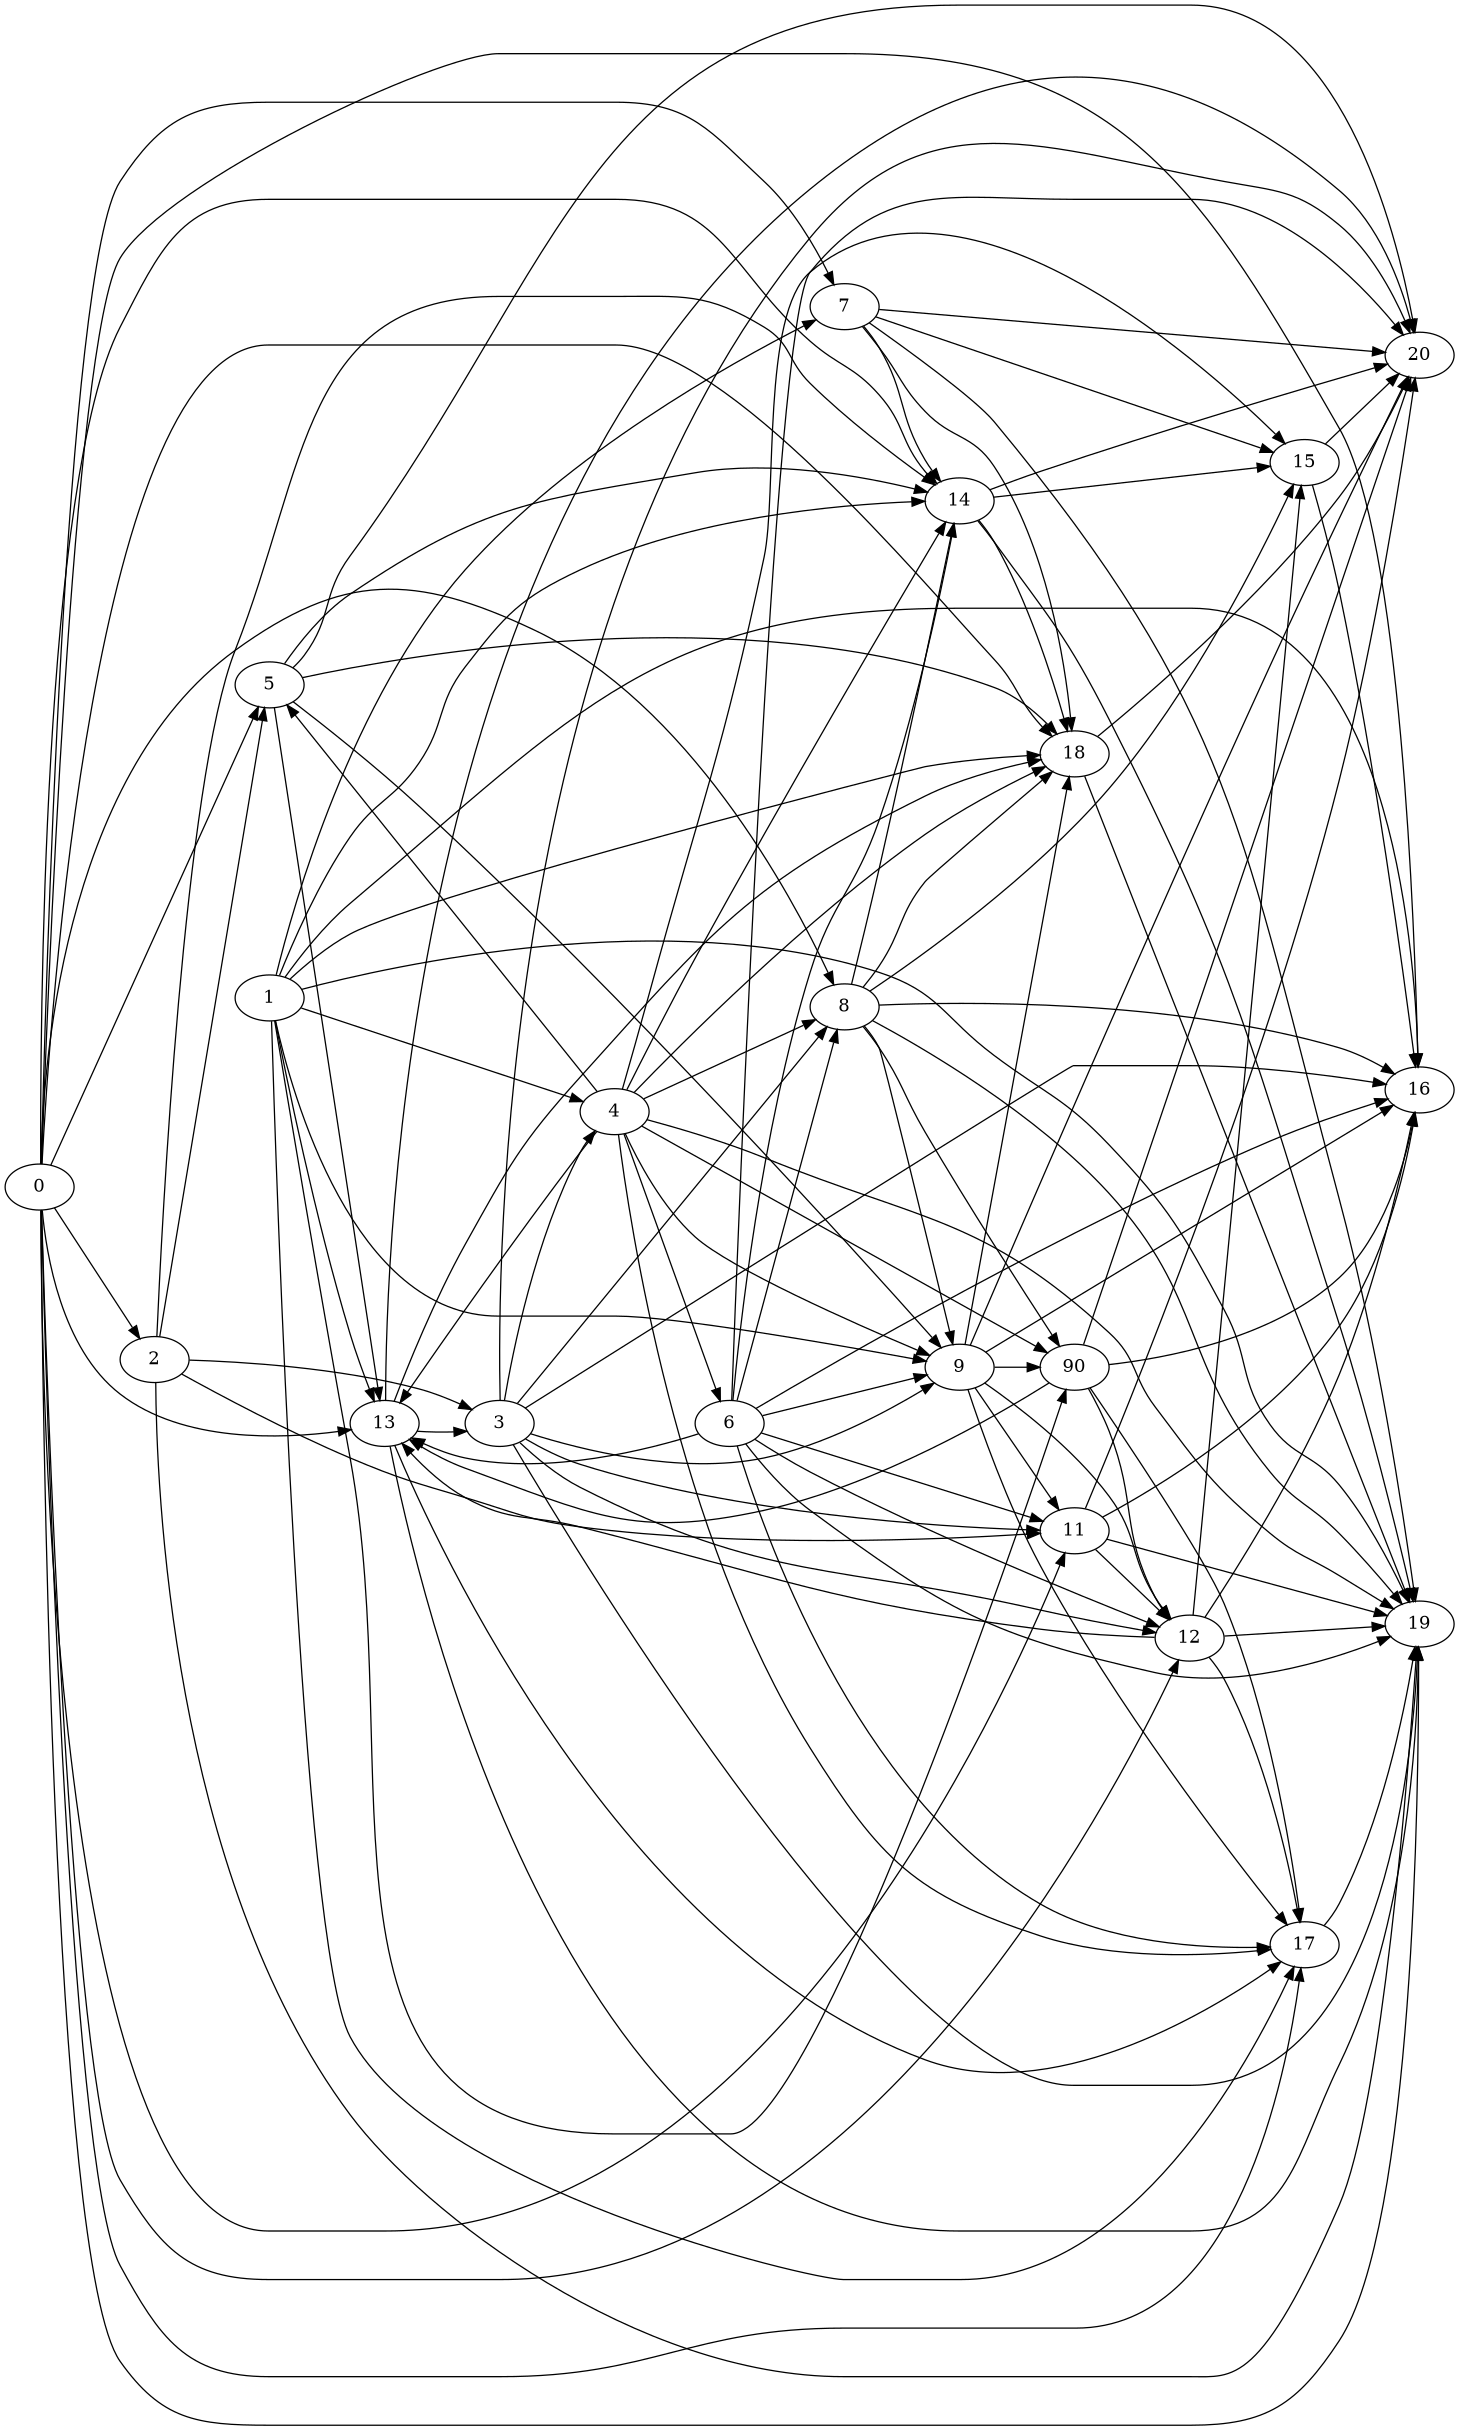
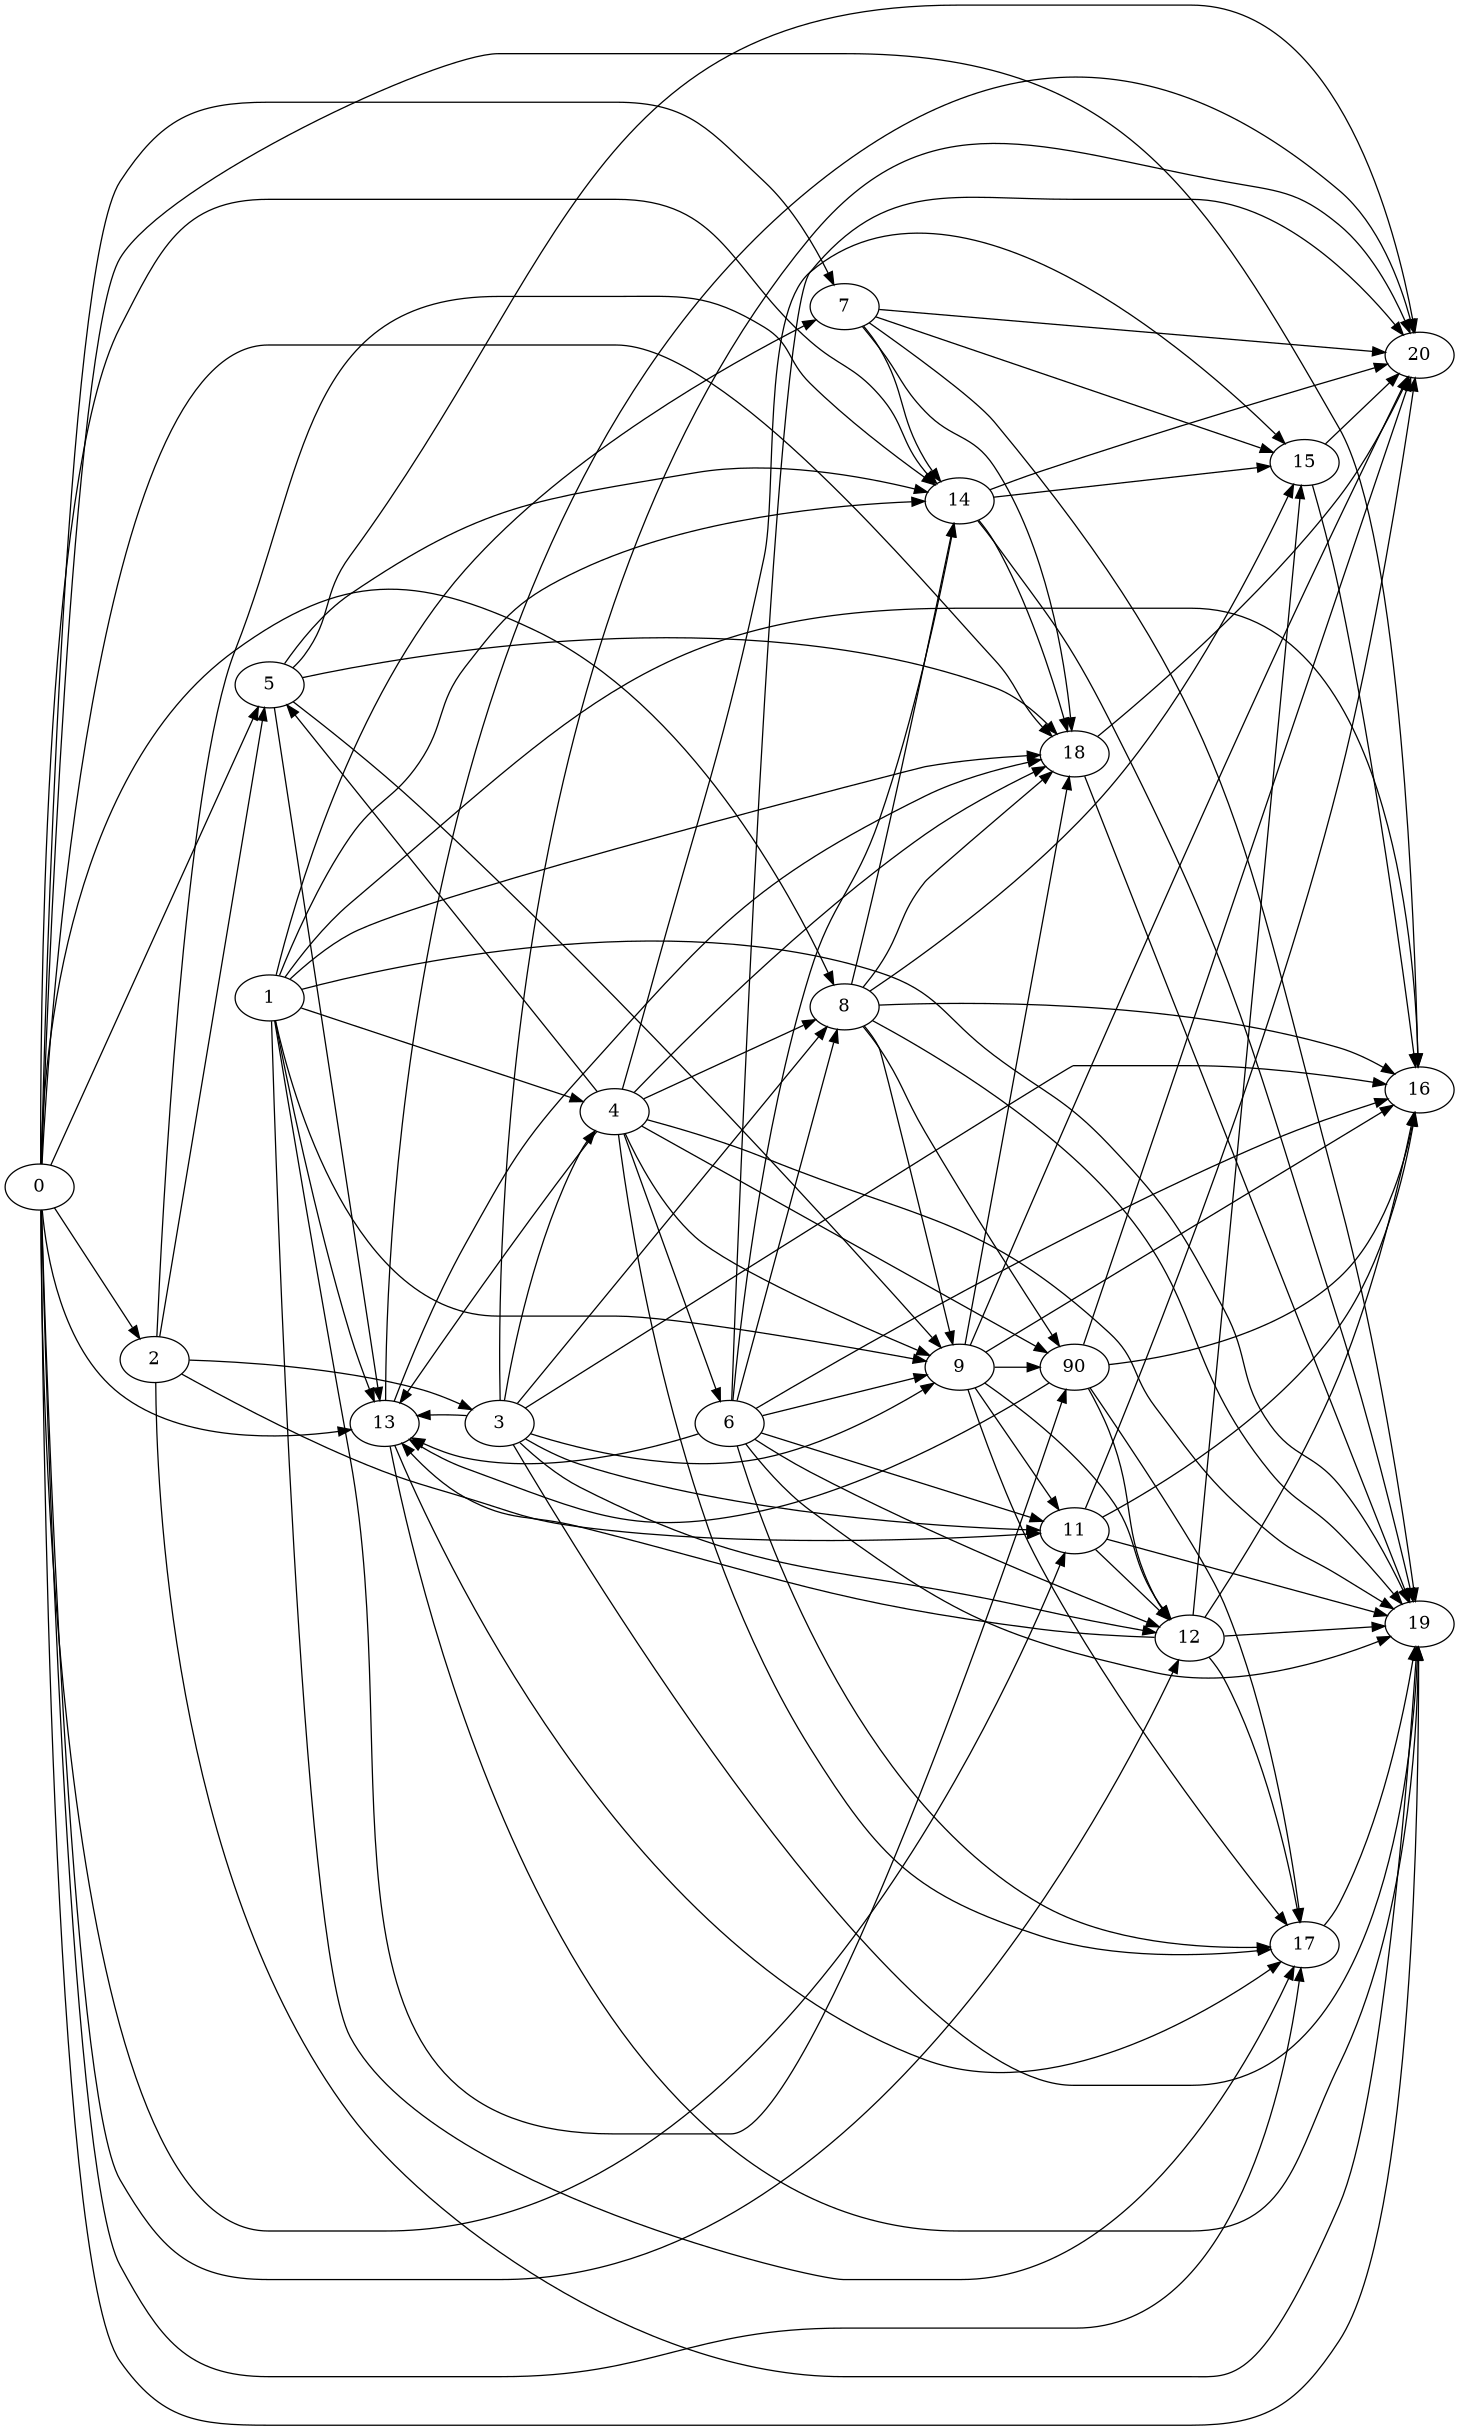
  digraph {
    rankdir=LR
    node [Weight=336]
    edge [Weight=5]
    0 [Weight=144]
    2 [Weight=433]
    5
    8 [Weight=433]
    11 [Weight=433]
    12 [Weight=288]
    13 [Weight=481]
    7 [Weight=192]
    14
    17 [Weight=481]
    18 [Weight=384]
    19 [Weight=384]
    16 [Weight=288]
    3 [Weight=96]
    9
    20 [Weight=96]
    n17 [Weight=384 label=90]
    15 [Weight=192]
    4
    1 [Weight=240]
    6 [Weight=384]
    0 -> 2 [Weight=8]
    0 -> 5
    0 -> 8 [Weight=2]
    0 -> 11 [Weight=7]
    0 -> 12
    0 -> 13 [Weight=3]
    0 -> 7 [Weight=2]
    0 -> 14 [Weight=9]
    0 -> 17 [Weight=2]
    0 -> 18 [Weight=6]
    0 -> 19 [Weight=10]
    0 -> 16 [Weight=10]
    2 -> 5 [Weight=6]
    2 -> 11
    2 -> 14 [Weight=2]
    2 -> 19 [Weight=7]
    2 -> 3 [Weight=3]
    5 -> 13 [Weight=4]
    5 -> 14 [Weight=9]
    5 -> 18 [Weight=4]
    5 -> 9 [Weight=8]
    5 -> 20 [Weight=9]
    8 -> 14 [Weight=10]
    8 -> 18 [Weight=10]
    8 -> 19 [Weight=3]
    8 -> 16 [Weight=8]
    8 -> 9 [Weight=7]
    8 -> n17 [Weight=9]
    8 -> 15
    11 -> 12 [Weight=10]
    11 -> 19 [Weight=9]
    11 -> 16 [Weight=4]
    11 -> 20 [Weight=6]
    12 -> 13 [Weight=2]
    12 -> 17 [Weight=2]
    12 -> 19 [Weight=9]
    12 -> 16 [Weight=2]
    12 -> 15 [Weight=3]
    13 -> 17 [Weight=8]
    13 -> 18
    13 -> 19 [Weight=8]
    13 -> 20 [Weight=8]
    7 -> 14 [Weight=3]
    7 -> 18 [Weight=4]
    7 -> 19 [Weight=3]
    7 -> 20 [Weight=10]
    7 -> 15 [Weight=2]
    14 -> 18 [Weight=2]
    14 -> 19 [Weight=4]
    14 -> 20 [Weight=6]
    14 -> 15 [Weight=6]
    17 -> 19 [Weight=6]
    18 -> 19 [Weight=9]
    18 -> 20 [Weight=10]
    3 -> 8 [Weight=9]
    3 -> 11 [Weight=3]
    3 -> 12 [Weight=6]
-   13 -> 3
+   3 -> 13
    3 -> 19 [Weight=9]
    3 -> 16 [Weight=7]
    3 -> 9 [Weight=10]
    3 -> 20 [Weight=10]
    3 -> 4 [Weight=6]
    9 -> 11 [Weight=6]
    9 -> 12
    9 -> 17 [Weight=6]
    9 -> 18 [Weight=2]
    9 -> 16 [Weight=3]
    9 -> 20
    9 -> n17 [Weight=9]
    n17 -> 12 [Weight=8]
    n17 -> 13 [Weight=8]
    n17 -> 17
    n17 -> 16 [Weight=7]
    n17 -> 20
    15 -> 16 [Weight=9]
    15 -> 20 [Weight=10]
    4 -> 5
    4 -> 8 [Weight=3]
    4 -> 13
-   4 -> 14 [Weight=3]
    4 -> 17 [Weight=10]
    4 -> 18
    4 -> 19 [Weight=4]
    4 -> 9 [Weight=2]
    4 -> n17 [Weight=9]
    4 -> 15 [Weight=9]
    4 -> 6 [Weight=3]
    1 -> 13 [Weight=9]
    1 -> 7 [Weight=4]
    1 -> 14 [Weight=2]
    1 -> 17 [Weight=9]
    1 -> 18 [Weight=8]
    1 -> 19 [Weight=6]
    1 -> 16 [Weight=8]
    1 -> 9 [Weight=8]
    1 -> n17 [Weight=3]
    1 -> 4 [Weight=9]
    6 -> 8 [Weight=7]
    6 -> 11
    6 -> 12 [Weight=10]
    6 -> 13
    6 -> 14
    6 -> 17 [Weight=8]
    6 -> 19
    6 -> 16 [Weight=7]
    6 -> 9
    6 -> 20
  }
